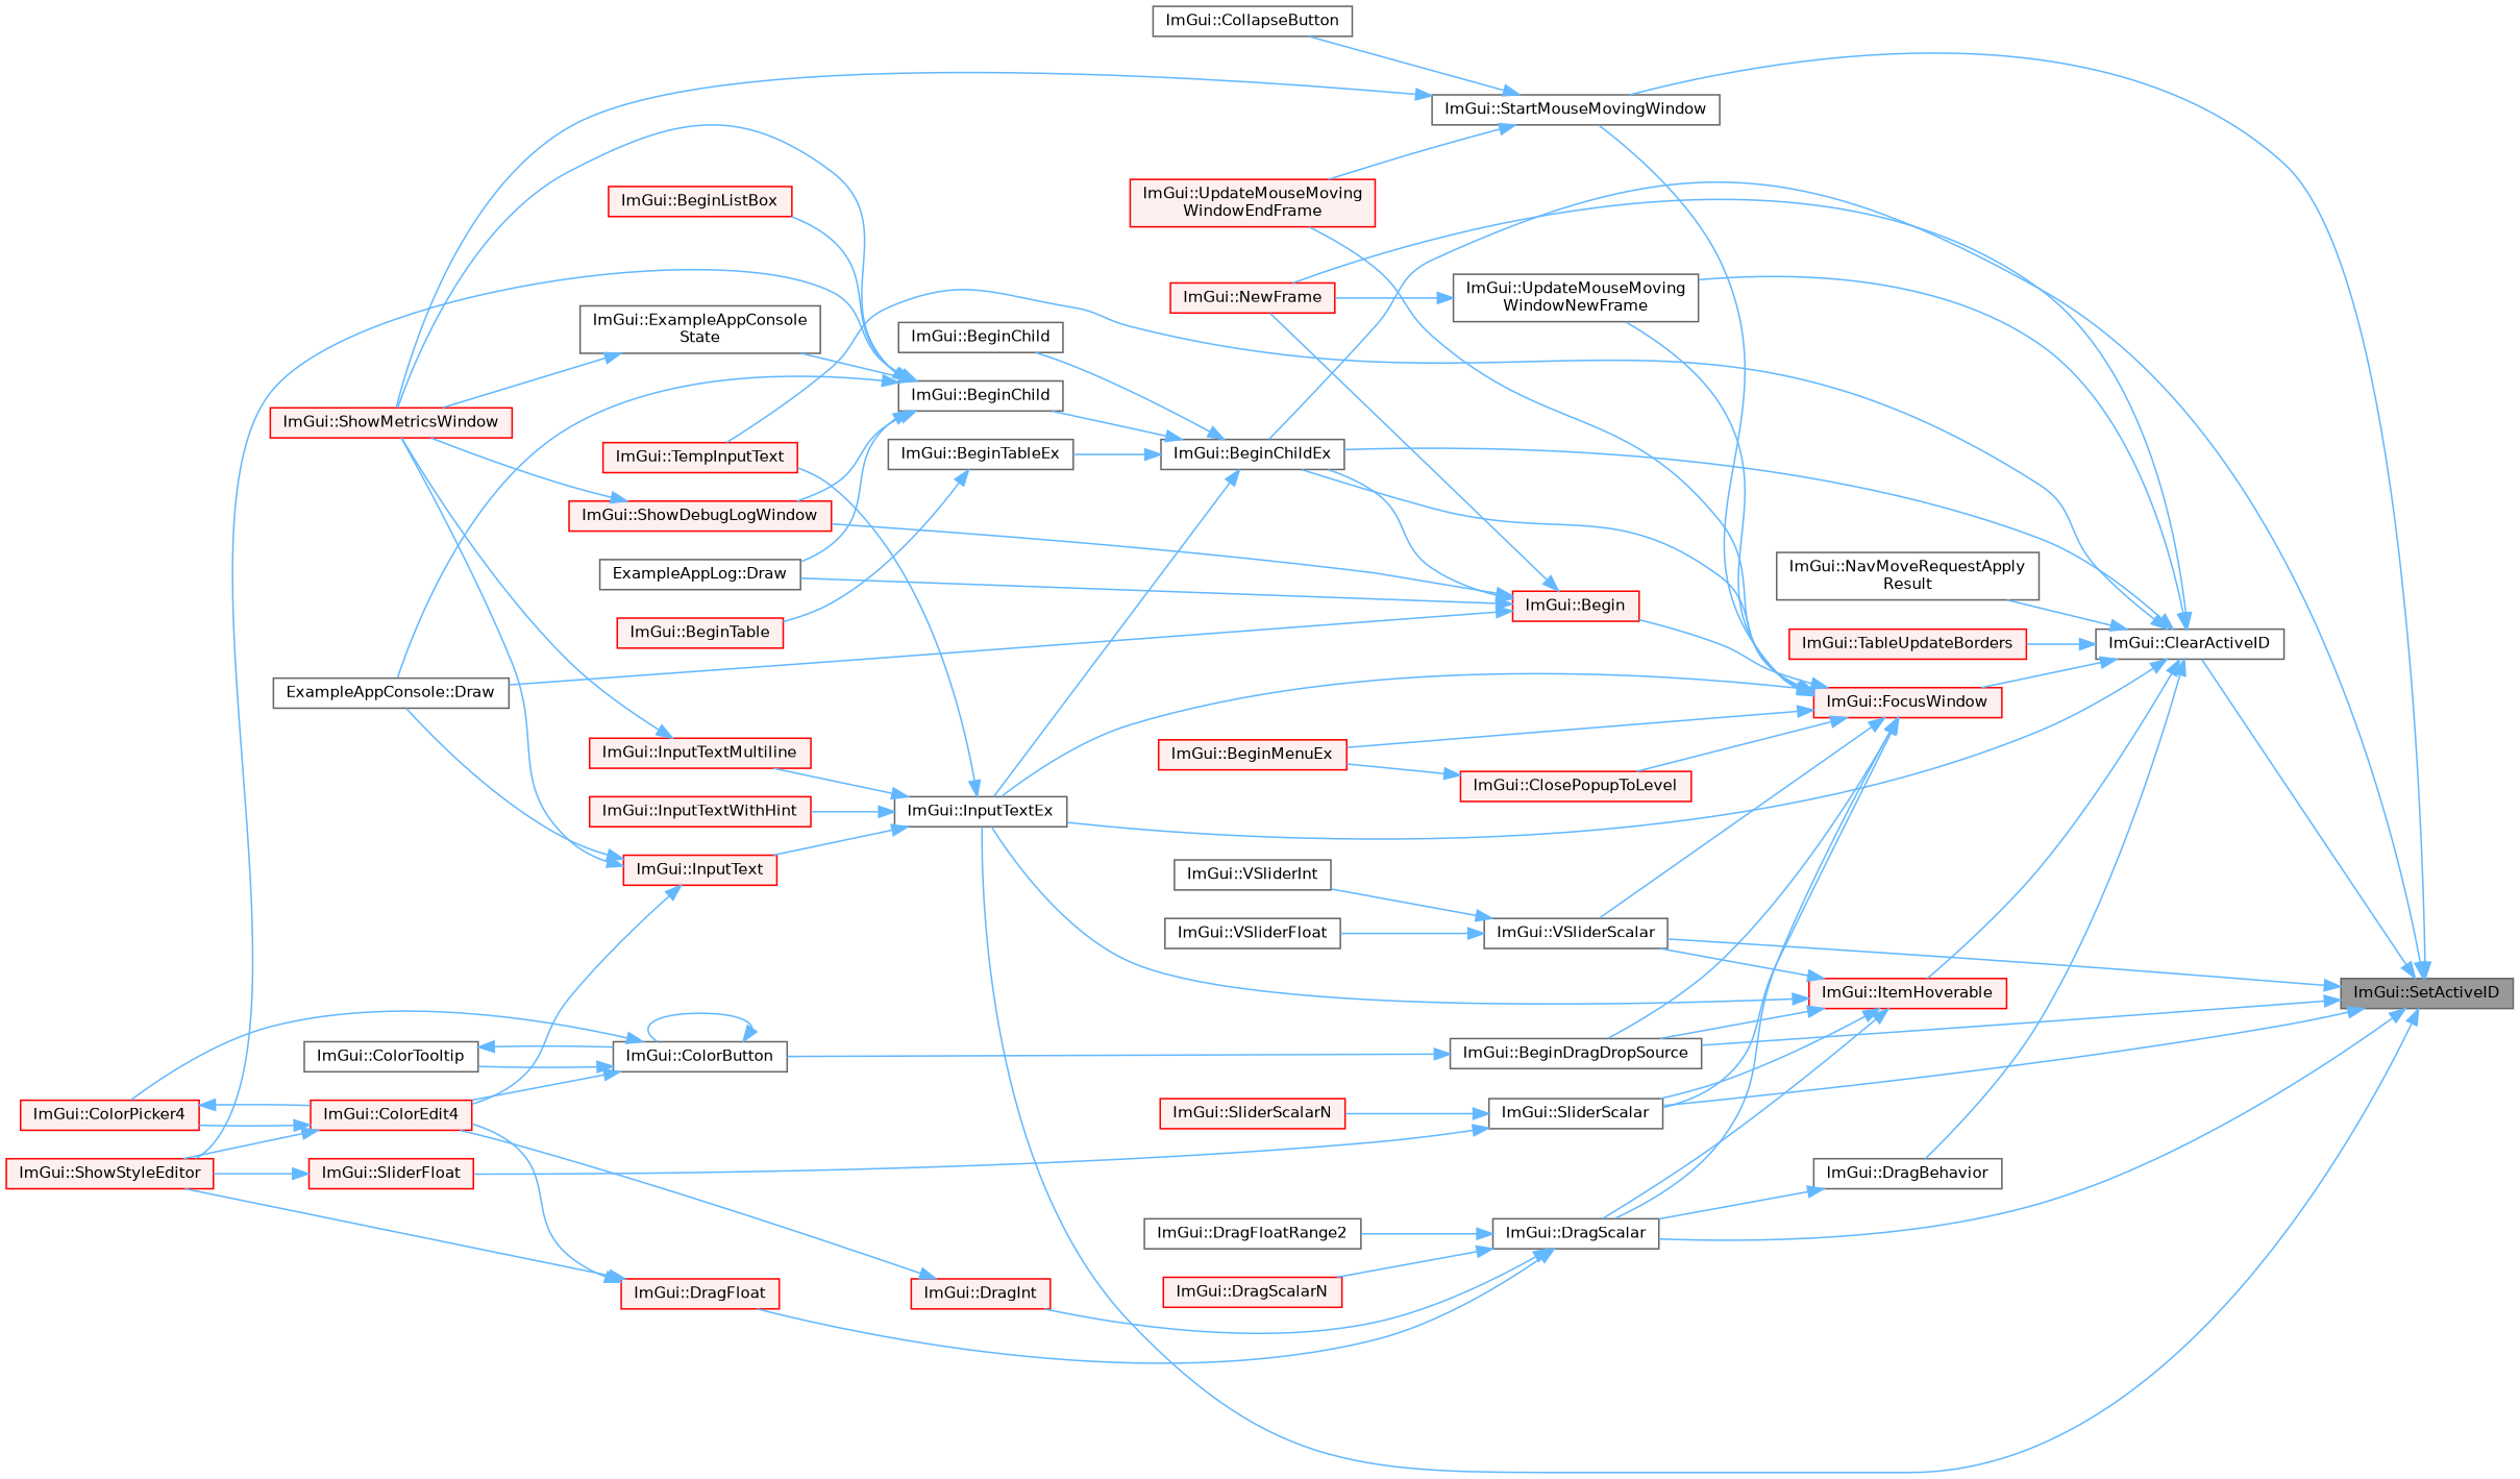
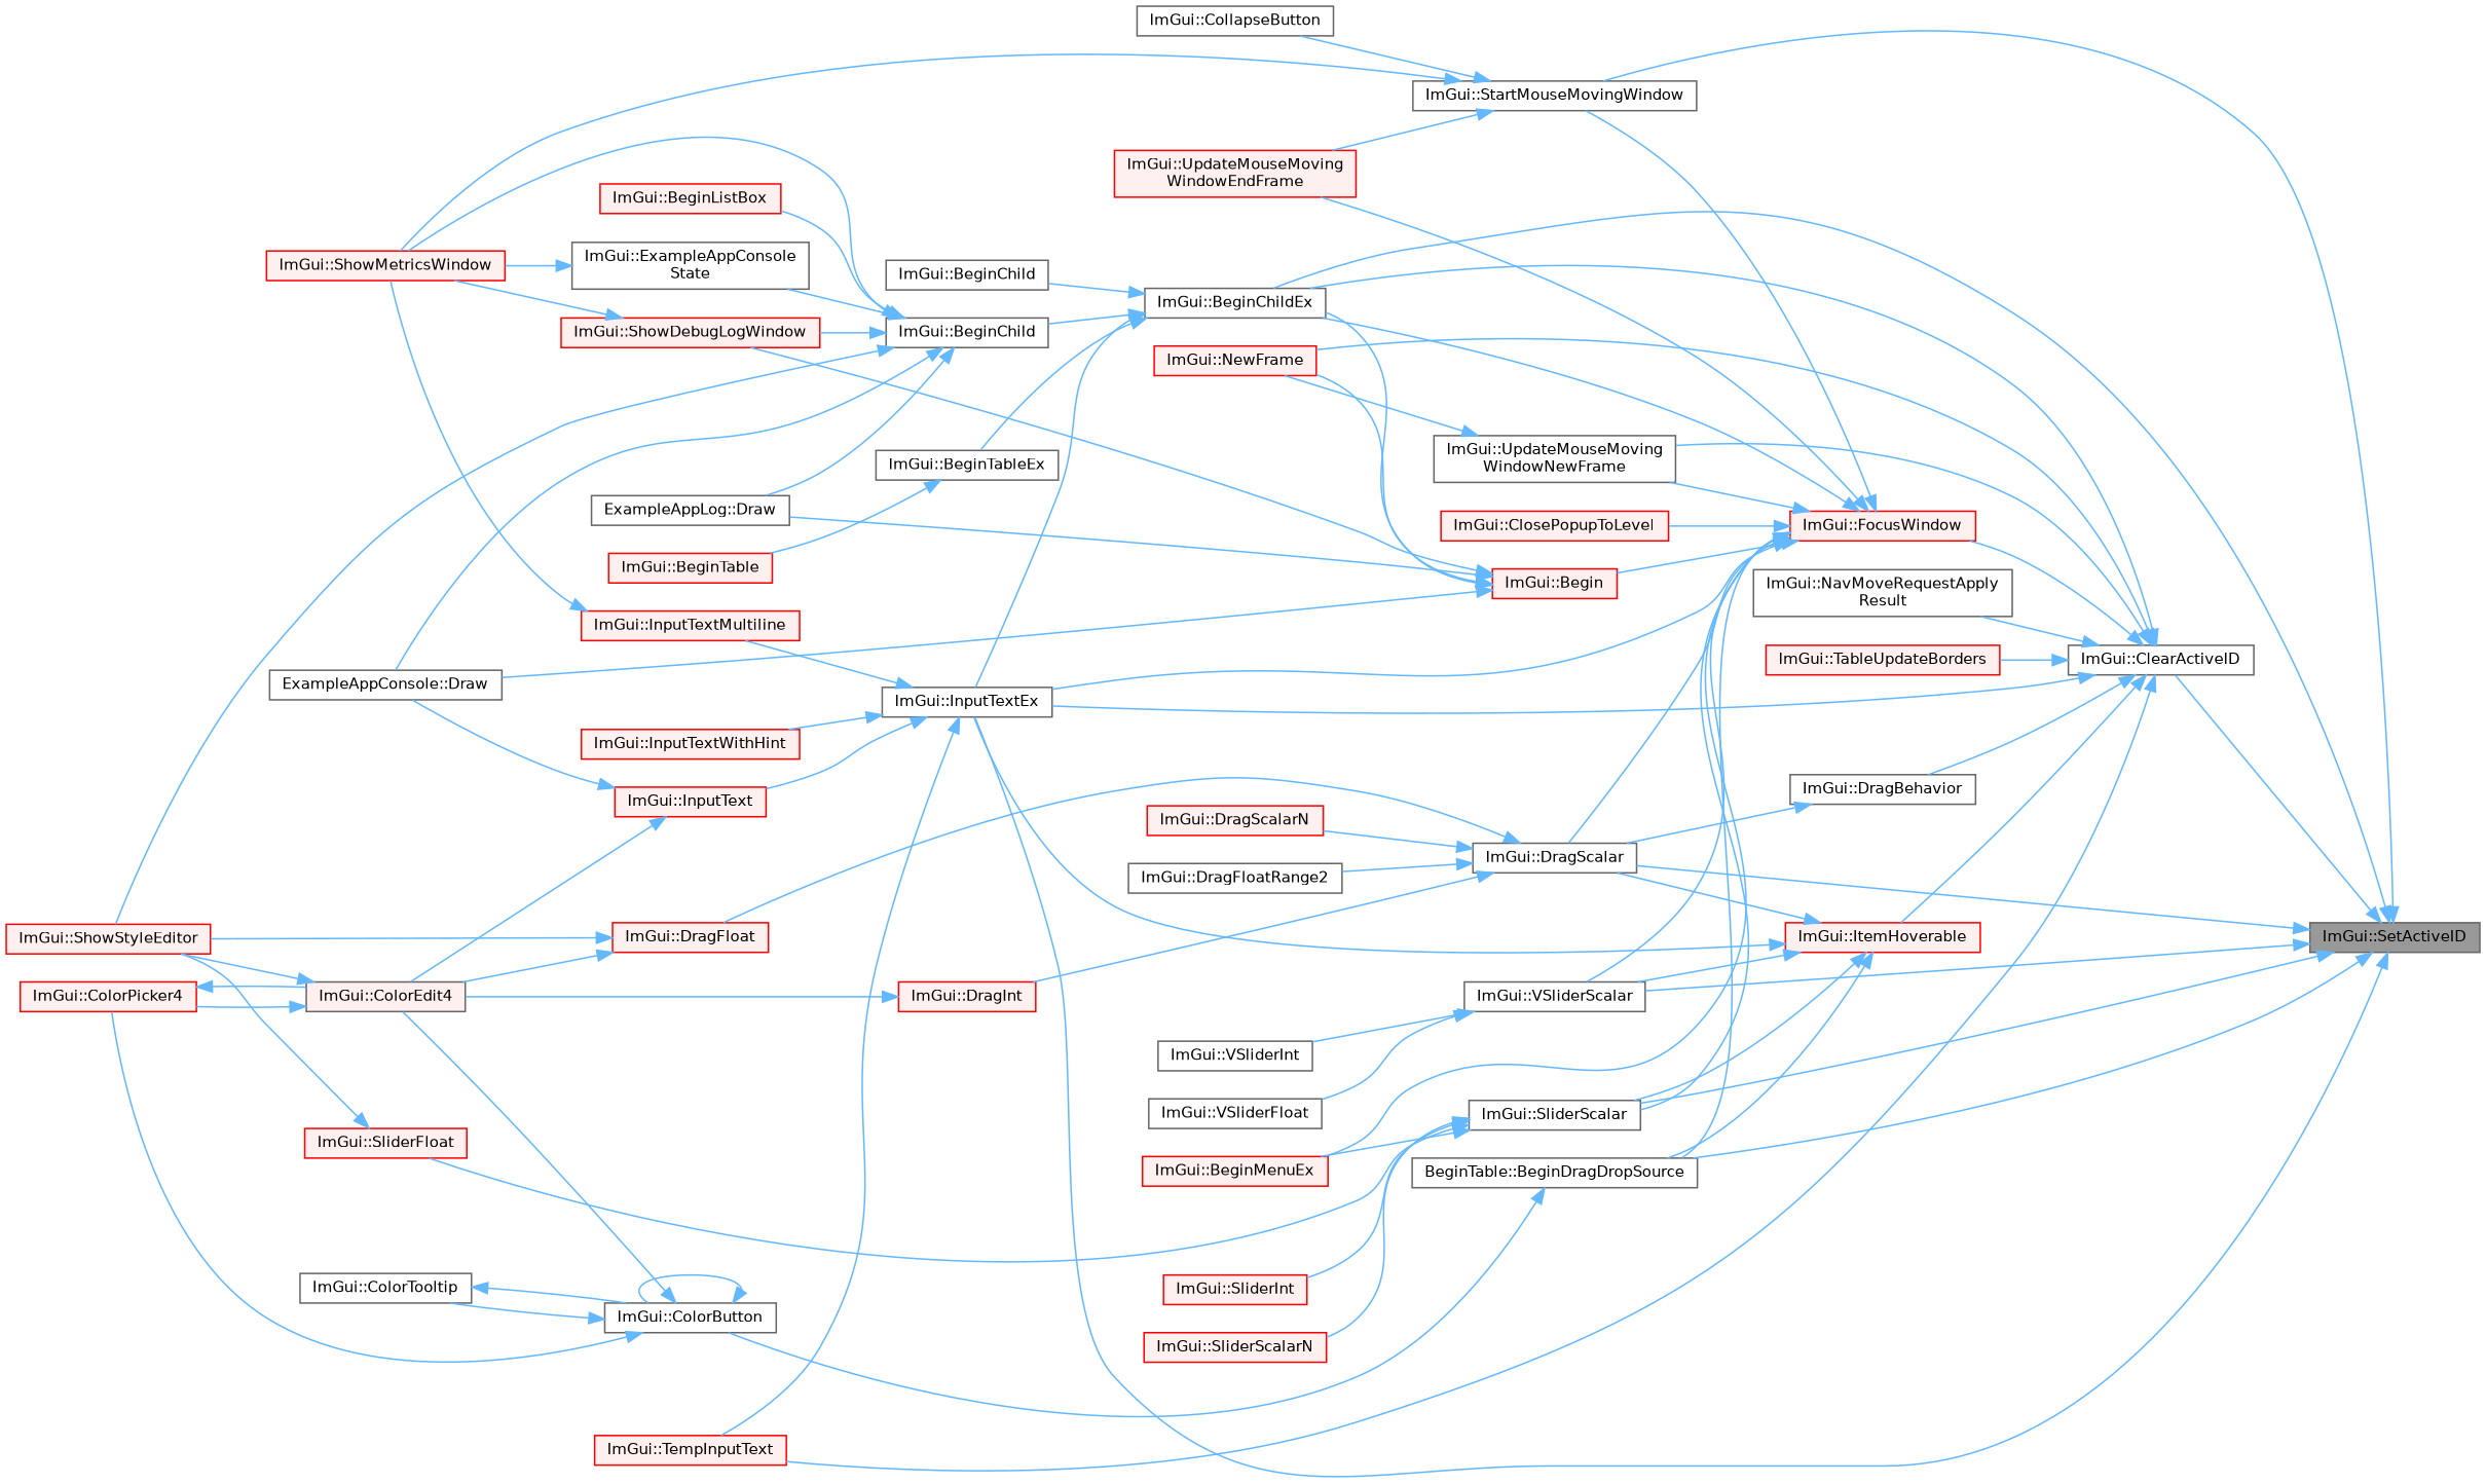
  digraph {
    rankdir=RL
    node [color=red fillcolor="#FFF0F0" fontname=Helvetica fontsize=10 shape=box style=filled]
    edge [color=steelblue1 dir=back fontname=Helvetica fontsize=10 labelfontname=Helvetica labelfontsize=10 style=solid]
    n1 [color=gray40 fillcolor=grey60 fontcolor=black height=0.2 label="ImGui::SetActiveID" width=0.4]
    n2 [color=grey40 fillcolor=white height=0.2 label="ImGui::BeginChildEx" width=0.4]
    n3 [color=grey40 fillcolor=white height=0.2 label="ImGui::InputTextEx" width=0.4]
-   n4 [color=grey40 fillcolor=white height=0.2 label="ImGui::BeginDragDropSource" width=0.4]
+   n4 [color=grey40 fillcolor=white height=0.2 label="BeginTable::BeginDragDropSource" width=0.4]
    n5 [color=grey40 fillcolor=white height=0.2 label="ImGui::ClearActiveID" width=0.4]
    n6 [color=grey40 fillcolor=white height=0.2 label="ImGui::DragScalar" width=0.4]
    n7 [color=grey40 fillcolor=white height=0.2 label="ImGui::SliderScalar" width=0.4]
    n8 [color=grey40 fillcolor=white height=0.2 label="ImGui::StartMouseMovingWindow" width=0.4]
    n9 [color=grey40 fillcolor=white height=0.2 label="ImGui::VSliderScalar" width=0.4]
    n10 [color=grey40 fillcolor=white height=0.2 label="ImGui::BeginChild" width=0.4]
    n11 [color=grey40 fillcolor=white height=0.2 label="ImGui::BeginChild" width=0.4]
    n12 [color=grey40 fillcolor=white height=0.2 label="ImGui::BeginTableEx" width=0.4]
    n13 [height=0.2 label="ImGui::InputText" width=0.4]
    n14 [height=0.2 label="ImGui::InputTextMultiline" width=0.4]
    n15 [height=0.2 label="ImGui::InputTextWithHint" width=0.4]
    n16 [height=0.2 label="ImGui::TempInputText" width=0.4]
    n17 [color=grey40 fillcolor=white height=0.2 label="ImGui::ColorButton" width=0.4]
    n18 [color=grey40 fillcolor=white height=0.2 label="ImGui::DragBehavior" width=0.4]
    n19 [height=0.2 label="ImGui::FocusWindow" width=0.4]
    n20 [height=0.2 label="ImGui::NewFrame" width=0.4]
    n21 [color=grey40 fillcolor=white height=0.2 label="ImGui::UpdateMouseMoving\lWindowNewFrame" width=0.4]
    n22 [height=0.2 label="ImGui::ItemHoverable" width=0.4]
    n23 [color=grey40 fillcolor=white height=0.2 label="ImGui::NavMoveRequestApply\lResult" width=0.4]
    n24 [height=0.2 label="ImGui::TableUpdateBorders" width=0.4]
    n25 [height=0.2 label="ImGui::DragFloat" width=0.4]
    n26 [color=grey40 fillcolor=white height=0.2 label="ImGui::DragFloatRange2" width=0.4]
    n27 [height=0.2 label="ImGui::DragInt" width=0.4]
    n28 [height=0.2 label="ImGui::DragScalarN" width=0.4]
    n29 [height=0.2 label="ImGui::SliderFloat" width=0.4]
+   n30 [height=0.2 label="ImGui::SliderInt" width=0.4]
    n31 [height=0.2 label="ImGui::SliderScalarN" width=0.4]
    n32 [height=0.2 label="ImGui::ShowMetricsWindow" width=0.4]
    n33 [height=0.2 label="ImGui::UpdateMouseMoving\lWindowEndFrame" width=0.4]
    n34 [color=grey40 fillcolor=white height=0.2 label="ImGui::CollapseButton" width=0.4]
    n35 [color=grey40 fillcolor=white height=0.2 label="ImGui::VSliderFloat" width=0.4]
    n36 [color=grey40 fillcolor=white height=0.2 label="ImGui::VSliderInt" width=0.4]
    n37 [height=0.2 label="ImGui::BeginListBox" width=0.4]
    n38 [color=grey40 fillcolor=white height=0.2 label="ImGui::ExampleAppConsole\lState" width=0.4]
    n39 [color=grey40 fillcolor=white height=0.2 label="ExampleAppConsole::Draw" width=0.4]
    n40 [color=grey40 fillcolor=white height=0.2 label="ExampleAppLog::Draw" width=0.4]
    n41 [height=0.2 label="ImGui::ShowDebugLogWindow" width=0.4]
    n42 [height=0.2 label="ImGui::ShowStyleEditor" width=0.4]
    n43 [height=0.2 label="ImGui::BeginTable" width=0.4]
-   n44 [height=0.2 label="ImGui::ColorEdit4" width=0.4]
+   n44 [color=grey40 height=0.2 label="ImGui::ColorEdit4" width=0.4]
    n45 [height=0.2 label="ImGui::ColorPicker4" width=0.4]
    n46 [color=grey40 fillcolor=white height=0.2 label="ImGui::ColorTooltip" width=0.4]
    n47 [height=0.2 label="ImGui::Begin" width=0.4]
    n48 [height=0.2 label="ImGui::BeginMenuEx" width=0.4]
    n49 [height=0.2 label="ImGui::ClosePopupToLevel" width=0.4]
    n1 -> n2
    n1 -> n3
    n1 -> n4
    n1 -> n5
    n1 -> n6
    n1 -> n7
    n1 -> n8
    n1 -> n9
    n2 -> n3
    n2 -> n10
    n2 -> n11
    n2 -> n12
    n3 -> n13
    n3 -> n14
    n3 -> n15
    n3 -> n16
    n4 -> n17
    n5 -> n2
    n5 -> n3
    n5 -> n16
    n5 -> n18
    n5 -> n19
    n5 -> n20
    n5 -> n21
    n5 -> n22
    n5 -> n23
    n5 -> n24
    n6 -> n25
    n6 -> n26
    n6 -> n27
    n6 -> n28
    n7 -> n29
+   n7 -> n30
    n7 -> n31
    n8 -> n32
    n8 -> n33
    n8 -> n34
    n9 -> n35
    n9 -> n36
    n10 -> n32
    n10 -> n37
    n10 -> n38
    n10 -> n39
    n10 -> n40
    n10 -> n41
    n10 -> n42
    n12 -> n43
-   n13 -> n32
    n13 -> n39
    n13 -> n44
    n14 -> n32
    n17 -> n17
    n17 -> n44
    n17 -> n45
    n17 -> n46
    n18 -> n6
    n19 -> n2
    n19 -> n3
    n19 -> n4
    n19 -> n6
    n19 -> n7
    n19 -> n8
    n19 -> n9
    n19 -> n21
    n19 -> n33
    n19 -> n47
    n19 -> n48
    n19 -> n49
    n21 -> n20
    n22 -> n3
    n22 -> n4
    n22 -> n6
    n22 -> n7
    n22 -> n9
    n25 -> n42
    n25 -> n44
    n27 -> n44
    n29 -> n42
    n38 -> n32
    n41 -> n32
    n44 -> n42
    n44 -> n45
    n45 -> n44
    n46 -> n17
    n47 -> n2
    n47 -> n20
    n47 -> n39
    n47 -> n40
    n47 -> n41
-   n49 -> n48
+   n7 -> n48
  }
